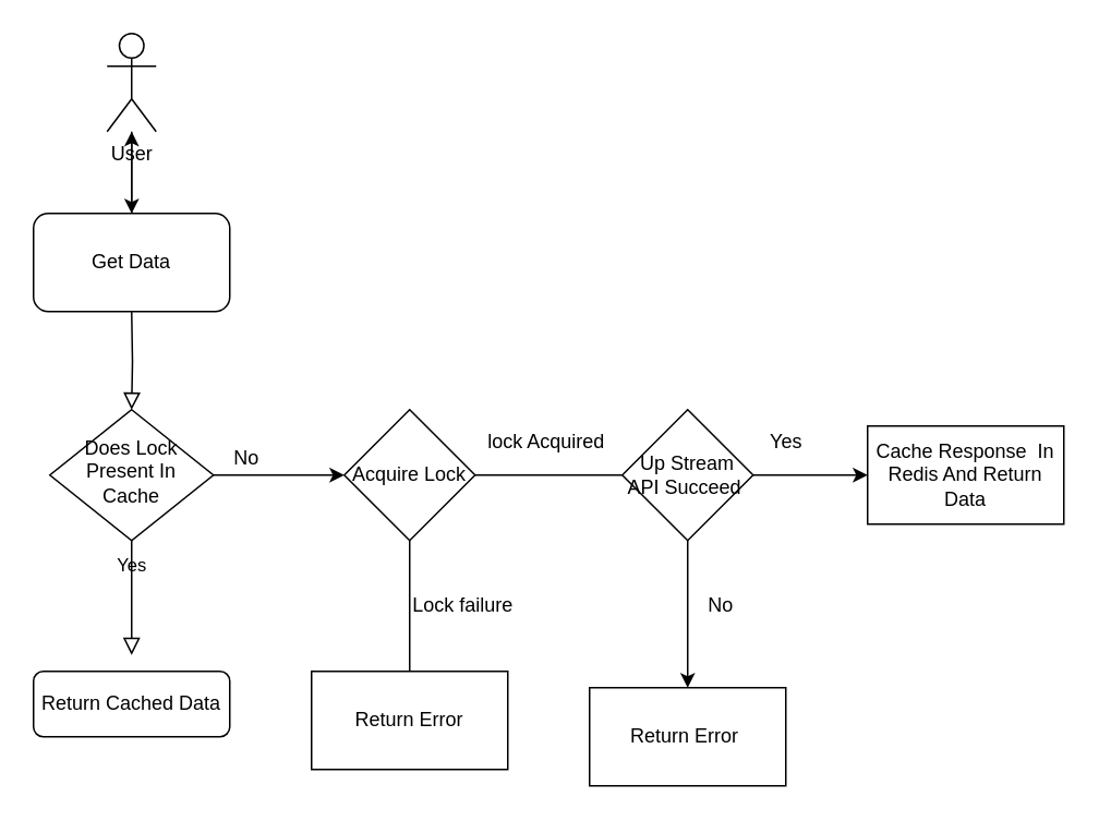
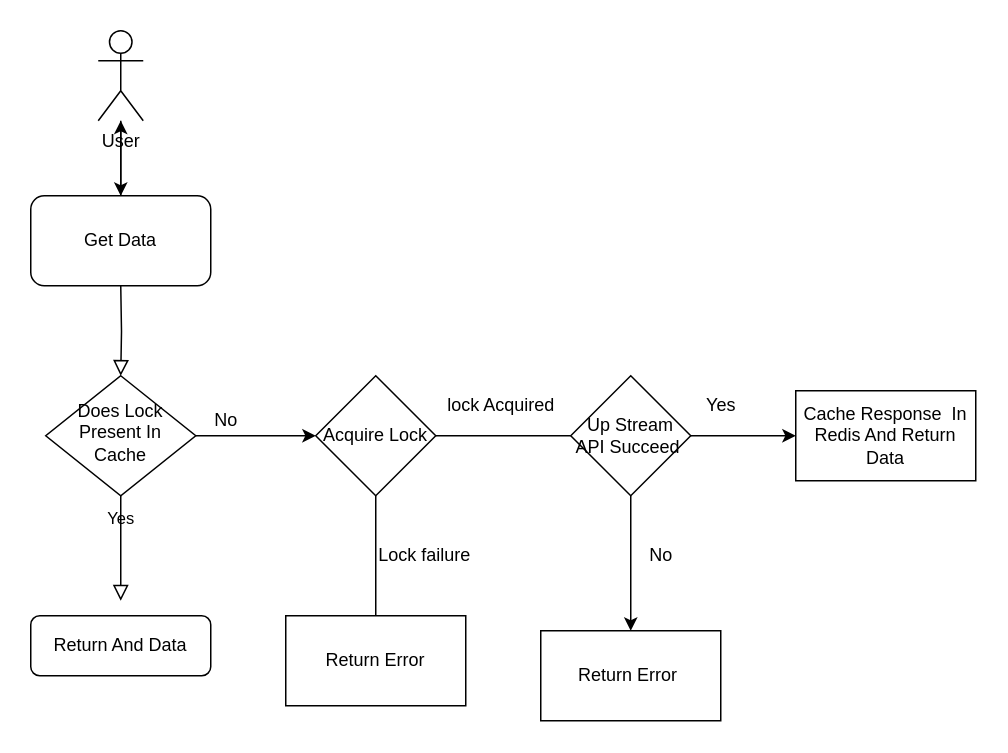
  <mxCell id="0" />
  <mxCell id="1" parent="0" />
  <mxCell id="2" value="" style="rounded=0;html=1;jettySize=auto;orthogonalLoop=1;fontSize=11;endArrow=block;endFill=0;endSize=8;strokeWidth=1;shadow=0;labelBackgroundColor=none;edgeStyle=orthogonalEdgeStyle;" parent="1" target="4" edge="1"><mxGeometry relative="1" as="geometry"><mxPoint x="80" y="190" as="sourcePoint" /></mxGeometry></mxCell>
  <mxCell id="3" value="Yes" style="rounded=0;html=1;jettySize=auto;orthogonalLoop=1;fontSize=11;endArrow=block;endFill=0;endSize=8;strokeWidth=1;shadow=0;labelBackgroundColor=none;edgeStyle=orthogonalEdgeStyle;" parent="1" source="4" edge="1"><mxGeometry y="20" relative="1" as="geometry"><mxPoint as="offset" /><mxPoint x="80" y="400" as="targetPoint" /></mxGeometry></mxCell>
  <mxCell id="4" value="Does Lock Present In Cache" style="rhombus;whiteSpace=wrap;html=1;shadow=0;fontFamily=Helvetica;fontSize=12;align=center;strokeWidth=1;spacing=6;spacingTop=-4;" parent="1" vertex="1"><mxGeometry x="30" y="250" width="100" height="80" as="geometry" /></mxCell>
  <mxCell id="5" value="" style="edgeStyle=orthogonalEdgeStyle;rounded=0;orthogonalLoop=1;jettySize=auto;html=1;" parent="1" edge="1"><mxGeometry relative="1" as="geometry"><mxPoint x="210" y="290" as="targetPoint" /><mxPoint x="130" y="290" as="sourcePoint" /></mxGeometry></mxCell>
- <mxCell id="6" value="Return Cached Data" style="rounded=1;whiteSpace=wrap;html=1;fontSize=12;glass=0;strokeWidth=1;shadow=0;" parent="1" vertex="1"><mxGeometry x="20" y="410" width="120" height="40" as="geometry" /></mxCell>
+ <mxCell id="6" value="Return And Data" style="rounded=1;whiteSpace=wrap;html=1;fontSize=12;glass=0;strokeWidth=1;shadow=0;" parent="1" vertex="1"><mxGeometry x="20" y="410" width="120" height="40" as="geometry" /></mxCell>
  <mxCell id="7" value="" style="edgeStyle=orthogonalEdgeStyle;rounded=0;orthogonalLoop=1;jettySize=auto;html=1;" parent="1" source="8" target="10" edge="1"><mxGeometry relative="1" as="geometry" /></mxCell>
  <mxCell id="8" value="User" style="shape=umlActor;verticalLabelPosition=bottom;verticalAlign=top;html=1;outlineConnect=0;" parent="1" vertex="1"><mxGeometry x="65" y="20" width="30" height="60" as="geometry" /></mxCell>
  <mxCell id="9" value="" style="edgeStyle=orthogonalEdgeStyle;rounded=0;orthogonalLoop=1;jettySize=auto;html=1;" edge="1" parent="1" source="10" target="8"><mxGeometry relative="1" as="geometry" /></mxCell>
  <mxCell id="10" value="Get Data" style="rounded=1;whiteSpace=wrap;html=1;" parent="1" vertex="1"><mxGeometry x="20" y="130" width="120" height="60" as="geometry" /></mxCell>
  <mxCell id="11" value="" style="edgeStyle=orthogonalEdgeStyle;rounded=0;orthogonalLoop=1;jettySize=auto;html=1;" parent="1" source="13" target="14" edge="1"><mxGeometry relative="1" as="geometry" /></mxCell>
  <mxCell id="12" value="" style="edgeStyle=orthogonalEdgeStyle;rounded=0;orthogonalLoop=1;jettySize=auto;html=1;" edge="1" parent="1" source="13" target="15"><mxGeometry relative="1" as="geometry" /></mxCell>
  <mxCell id="13" value="Up Stream API Succeed&amp;nbsp;" style="rhombus;whiteSpace=wrap;html=1;" parent="1" vertex="1"><mxGeometry x="380" y="250" width="80" height="80" as="geometry" /></mxCell>
  <mxCell id="14" value="Return Error&amp;nbsp;" style="whiteSpace=wrap;html=1;" parent="1" vertex="1"><mxGeometry x="360" y="420" width="120" height="60" as="geometry" /></mxCell>
  <mxCell id="15" value="&lt;span&gt;Cache Response&amp;nbsp; In Redis And Return Data&lt;/span&gt;" style="whiteSpace=wrap;html=1;" parent="1" vertex="1"><mxGeometry x="530" y="260" width="120" height="60" as="geometry" /></mxCell>
  <mxCell id="16" value="Yes" style="text;html=1;align=center;verticalAlign=middle;resizable=0;points=[];autosize=1;strokeColor=none;fillColor=none;" vertex="1" parent="1"><mxGeometry x="460" y="260" width="40" height="20" as="geometry" /></mxCell>
  <mxCell id="17" value="No&lt;br&gt;" style="text;html=1;align=center;verticalAlign=middle;resizable=0;points=[];autosize=1;strokeColor=none;fillColor=none;" vertex="1" parent="1"><mxGeometry x="425" y="360" width="30" height="20" as="geometry" /></mxCell>
  <mxCell id="18" value="" style="edgeStyle=orthogonalEdgeStyle;rounded=0;orthogonalLoop=1;jettySize=auto;html=1;endArrow=none;" edge="1" parent="1" source="20" target="13"><mxGeometry relative="1" as="geometry" /></mxCell>
  <mxCell id="19" value="" style="edgeStyle=orthogonalEdgeStyle;rounded=0;orthogonalLoop=1;jettySize=auto;html=1;" edge="1" parent="1" source="20"><mxGeometry relative="1" as="geometry"><mxPoint x="250" y="420" as="targetPoint" /></mxGeometry></mxCell>
  <mxCell id="20" value="Acquire Lock" style="rhombus;whiteSpace=wrap;html=1;" vertex="1" parent="1"><mxGeometry x="210" y="250" width="80" height="80" as="geometry" /></mxCell>
  <mxCell id="21" value="Return Error" style="whiteSpace=wrap;html=1;" vertex="1" parent="1"><mxGeometry x="190" y="410" width="120" height="60" as="geometry" /></mxCell>
  <mxCell id="22" value="Lock failure&amp;nbsp;" style="text;html=1;align=center;verticalAlign=middle;resizable=0;points=[];autosize=1;strokeColor=none;fillColor=none;" vertex="1" parent="1"><mxGeometry x="244" y="360" width="80" height="20" as="geometry" /></mxCell>
  <mxCell id="23" value="No&lt;br&gt;" style="text;html=1;align=center;verticalAlign=middle;resizable=0;points=[];autosize=1;strokeColor=none;fillColor=none;" vertex="1" parent="1"><mxGeometry x="135" y="270" width="30" height="20" as="geometry" /></mxCell>
  <mxCell id="24" value="lock Acquired&amp;nbsp;&lt;br&gt;" style="text;html=1;align=center;verticalAlign=middle;resizable=0;points=[];autosize=1;strokeColor=none;fillColor=none;" vertex="1" parent="1"><mxGeometry x="290" y="260" width="90" height="20" as="geometry" /></mxCell>
